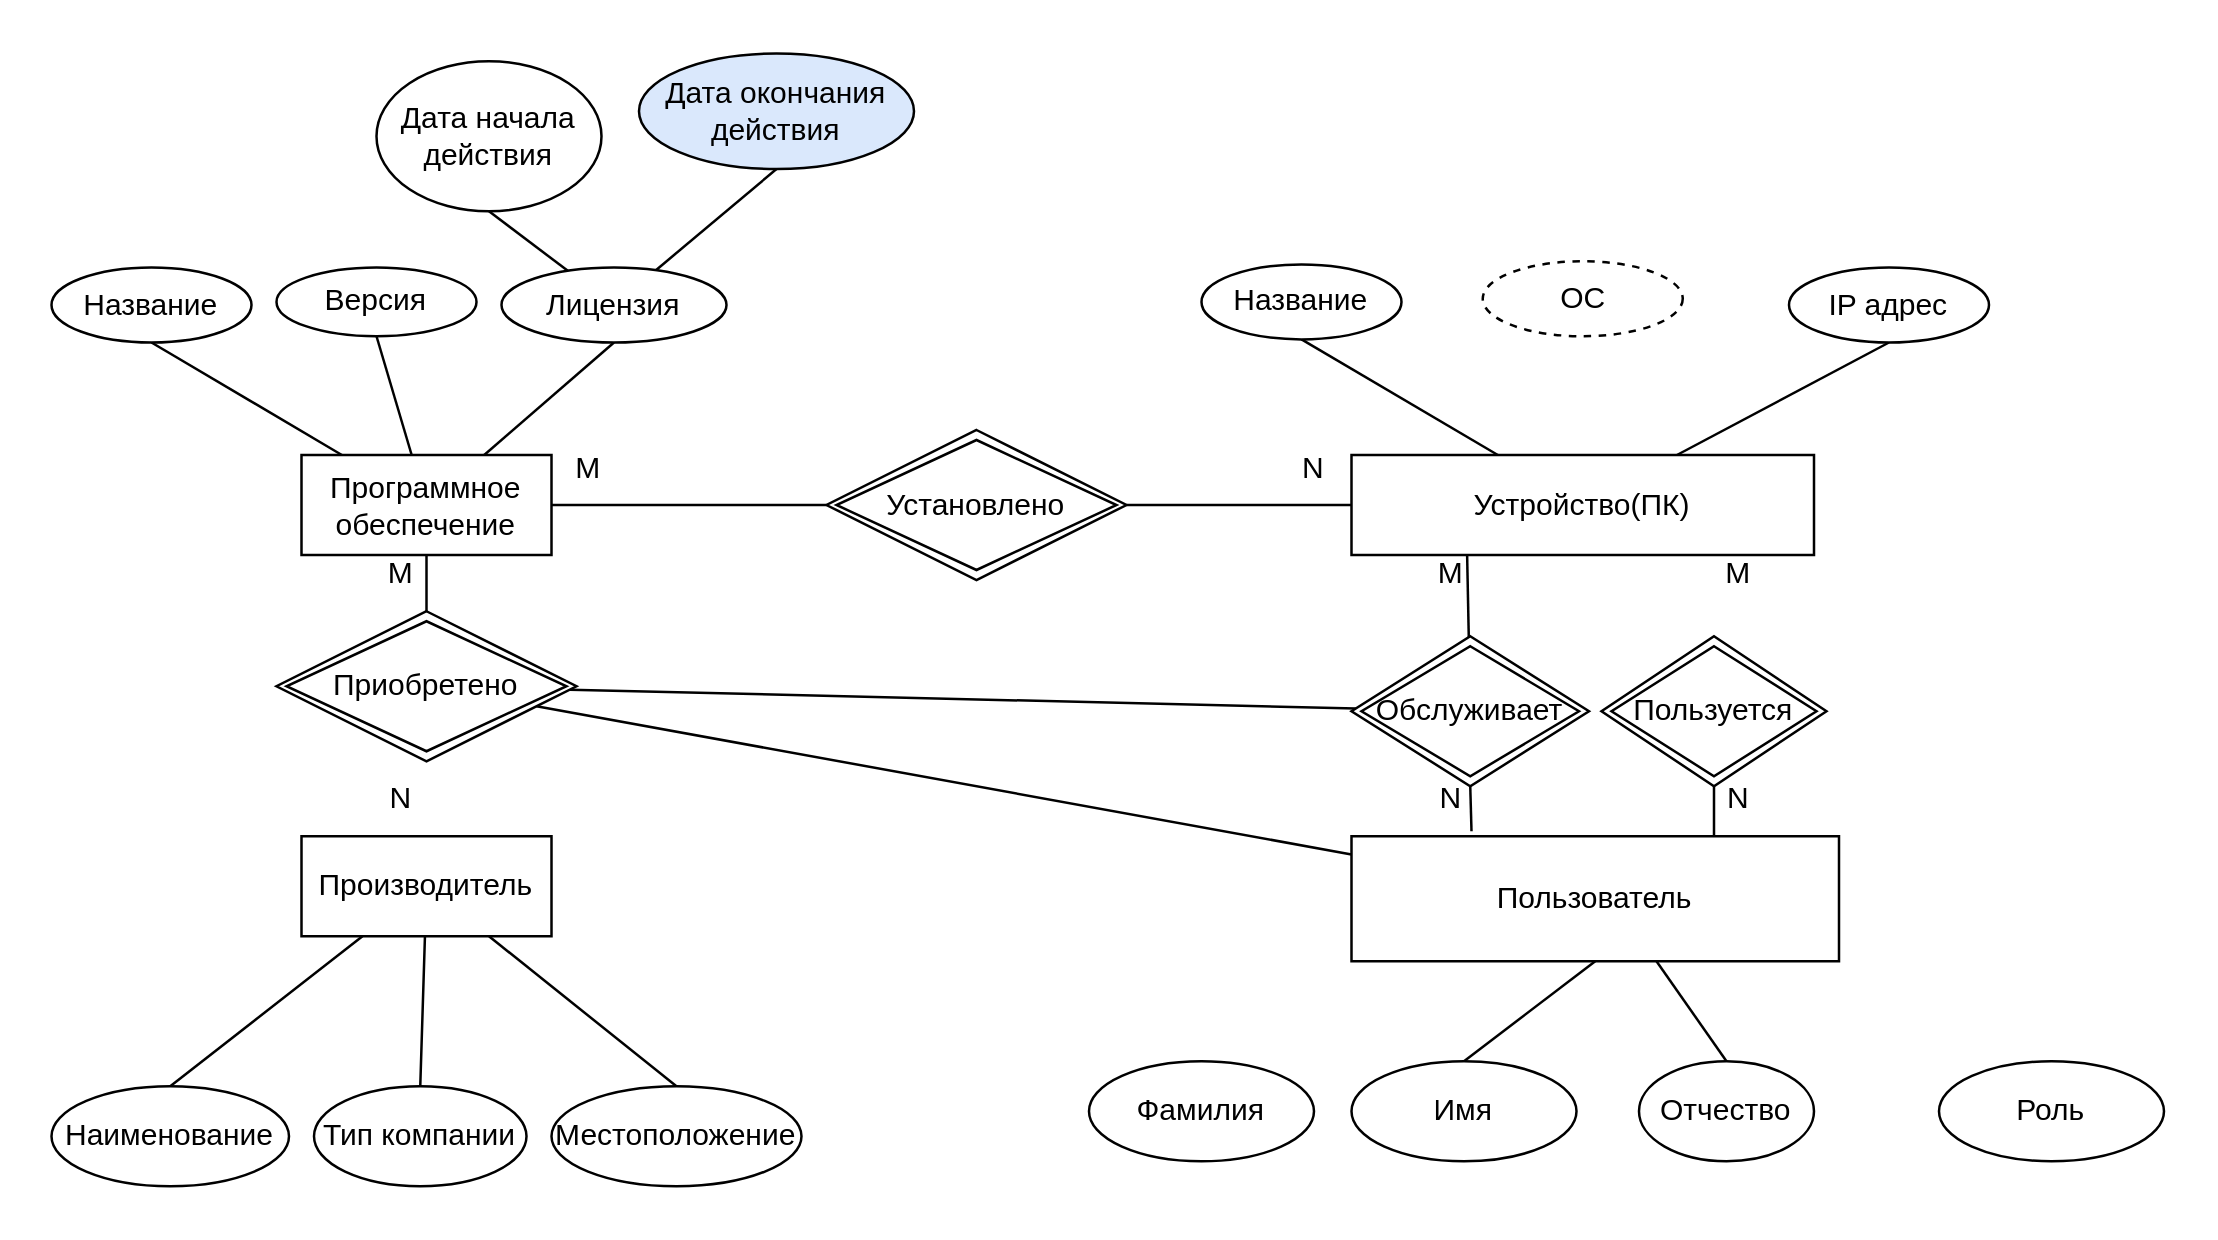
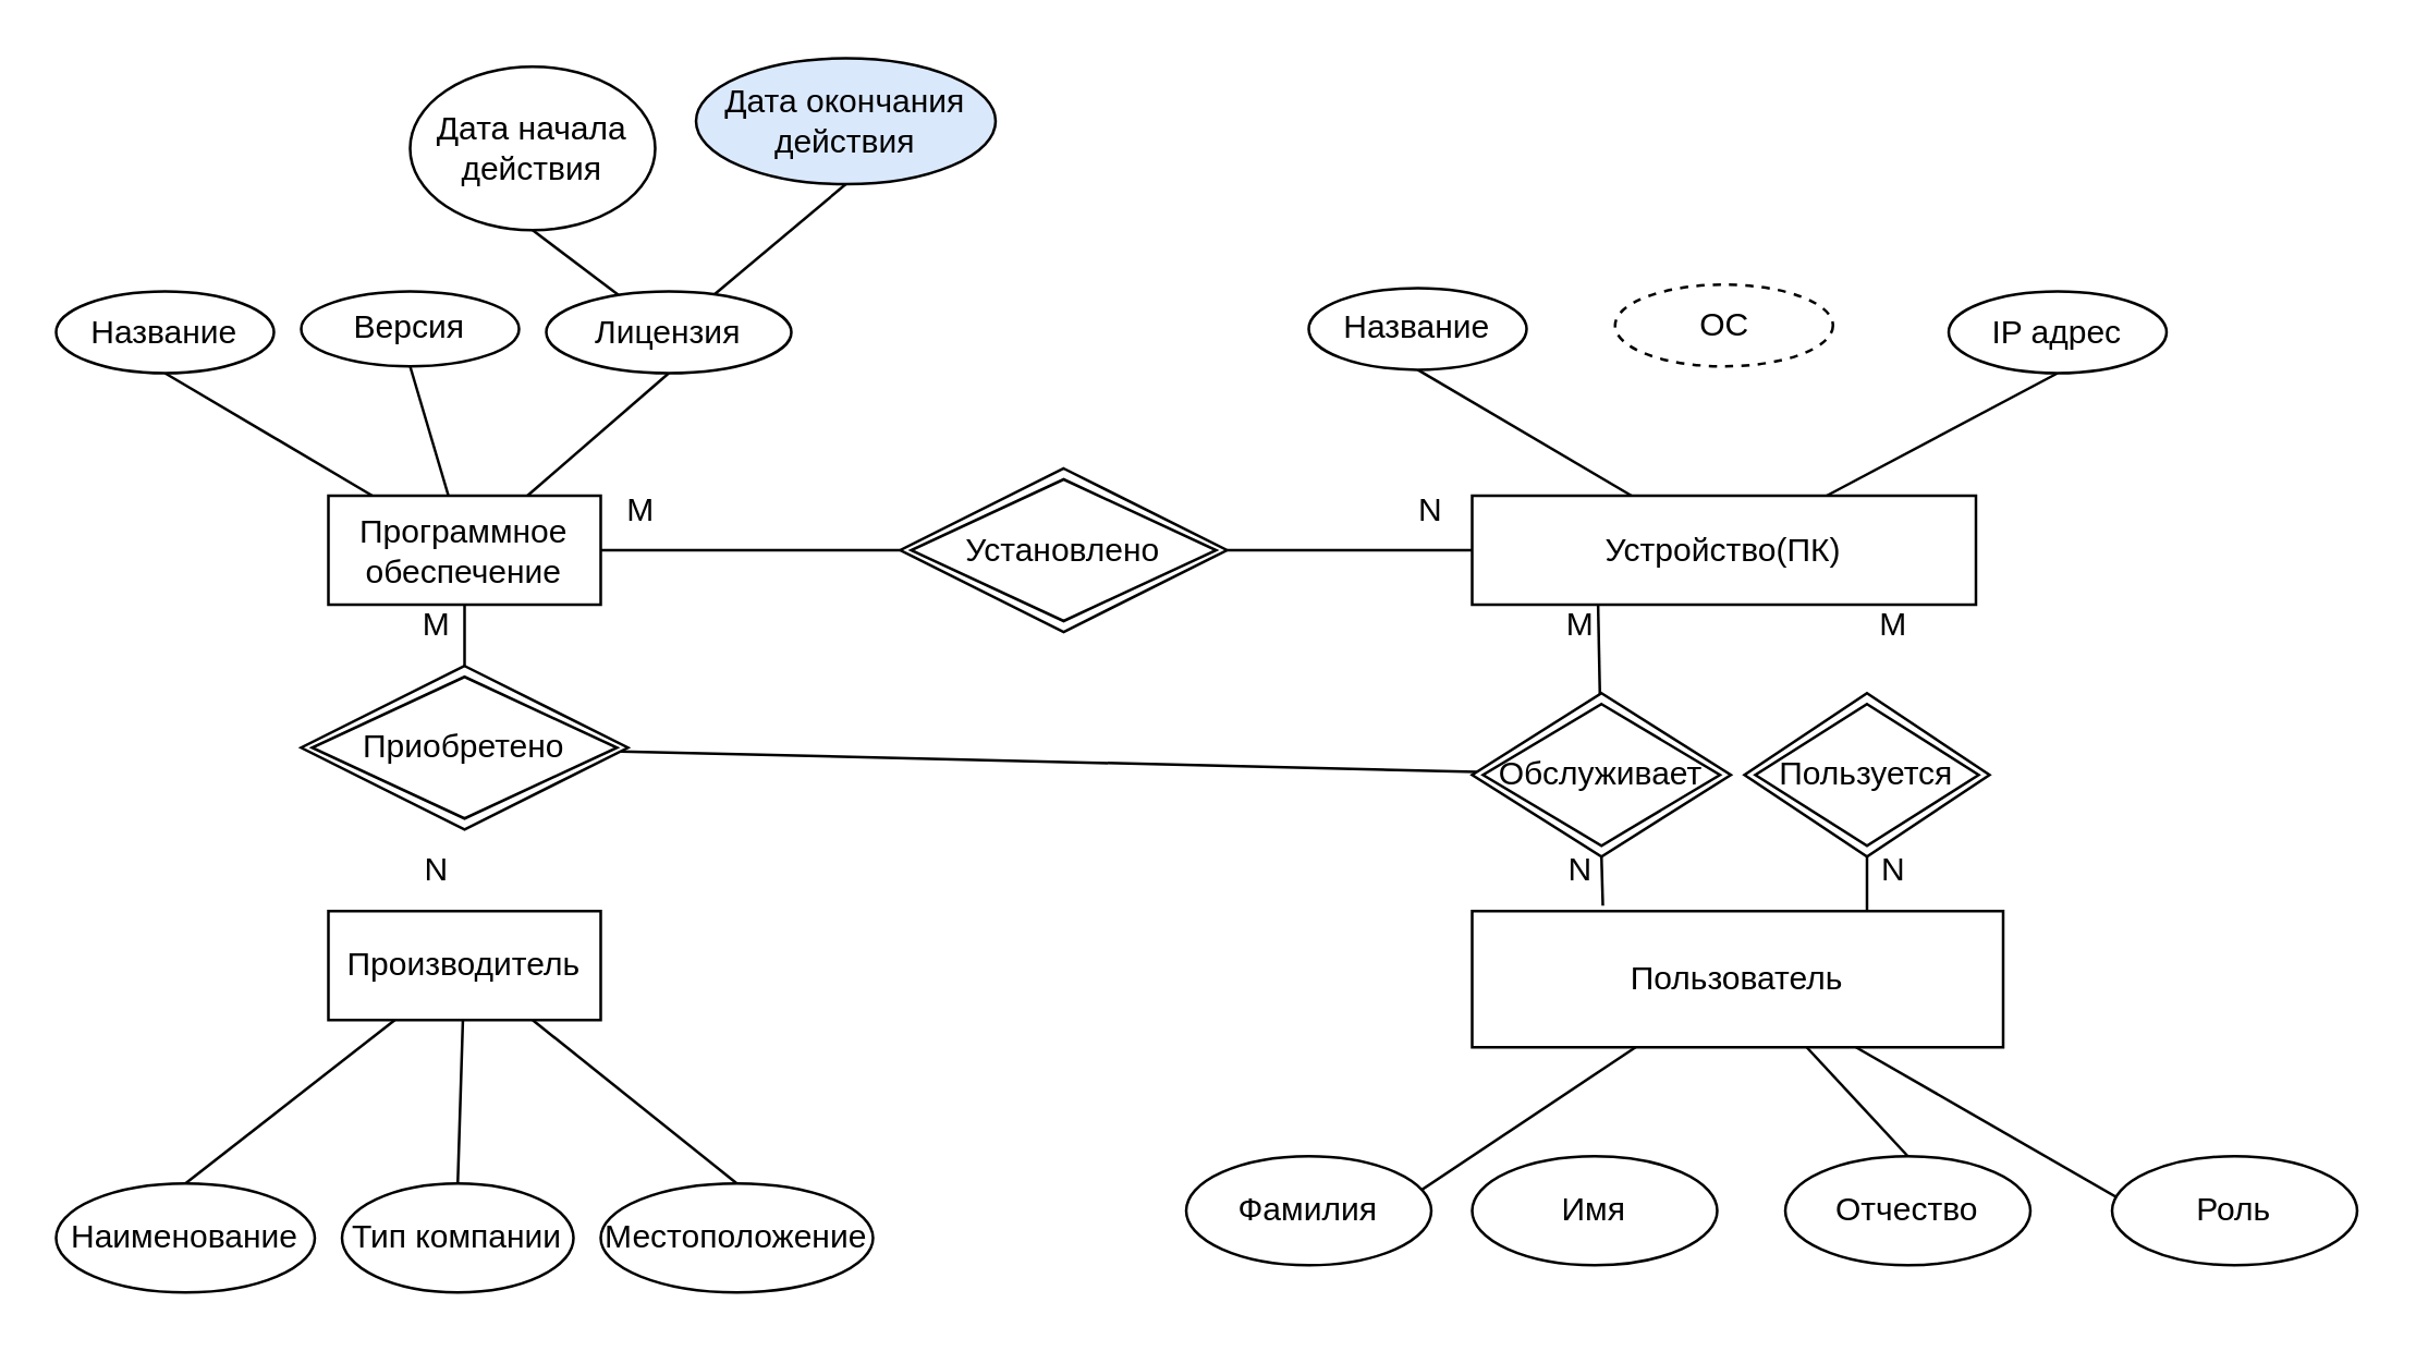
  <mxCell id="0" />
  <mxCell id="1" parent="0" />
  <mxCell id="2" style="rounded=0;orthogonalLoop=1;jettySize=auto;html=1;entryX=0.5;entryY=1;entryDx=0;entryDy=0;endArrow=none;endFill=0;" parent="1" source="7" target="8" edge="1"><mxGeometry relative="1" as="geometry" /></mxCell>
  <mxCell id="3" style="rounded=0;orthogonalLoop=1;jettySize=auto;html=1;entryX=0.5;entryY=1;entryDx=0;entryDy=0;endArrow=none;endFill=0;" parent="1" source="7" target="9" edge="1"><mxGeometry relative="1" as="geometry" /></mxCell>
  <mxCell id="4" style="rounded=0;orthogonalLoop=1;jettySize=auto;html=1;entryX=0.5;entryY=1;entryDx=0;entryDy=0;endArrow=none;endFill=0;" parent="1" source="7" target="12" edge="1"><mxGeometry relative="1" as="geometry" /></mxCell>
  <mxCell id="5" style="edgeStyle=orthogonalEdgeStyle;rounded=0;orthogonalLoop=1;jettySize=auto;html=1;entryX=0;entryY=0.5;entryDx=0;entryDy=0;endArrow=none;endFill=0;" parent="1" source="7" target="20" edge="1"><mxGeometry relative="1" as="geometry" /></mxCell>
  <mxCell id="6" style="rounded=0;orthogonalLoop=1;jettySize=auto;html=1;entryX=0.5;entryY=0;entryDx=0;entryDy=0;endArrow=none;endFill=0;" edge="1" parent="1" source="7" target="51"><mxGeometry relative="1" as="geometry" /></mxCell>
  <mxCell id="7" value="Программное обеспечение" style="whiteSpace=wrap;html=1;align=center;" parent="1" vertex="1"><mxGeometry x="120" y="181.5" width="100" height="40" as="geometry" /></mxCell>
  <mxCell id="8" value="Название" style="ellipse;whiteSpace=wrap;html=1;align=center;" parent="1" vertex="1"><mxGeometry x="20" y="106.5" width="80" height="30" as="geometry" /></mxCell>
  <mxCell id="9" value="Версия" style="ellipse;whiteSpace=wrap;html=1;align=center;" parent="1" vertex="1"><mxGeometry x="110" y="106.5" width="80" height="27.5" as="geometry" /></mxCell>
  <mxCell id="10" style="rounded=0;orthogonalLoop=1;jettySize=auto;html=1;entryX=0.5;entryY=1;entryDx=0;entryDy=0;endArrow=none;endFill=0;" edge="1" parent="1" source="12" target="21"><mxGeometry relative="1" as="geometry" /></mxCell>
  <mxCell id="11" style="rounded=0;orthogonalLoop=1;jettySize=auto;html=1;entryX=0.5;entryY=1;entryDx=0;entryDy=0;endArrow=none;endFill=0;" edge="1" parent="1" source="12" target="22"><mxGeometry relative="1" as="geometry" /></mxCell>
  <mxCell id="12" value="Лицензия" style="ellipse;whiteSpace=wrap;html=1;align=center;" parent="1" vertex="1"><mxGeometry x="200" y="106.5" width="90" height="30" as="geometry" /></mxCell>
  <mxCell id="13" style="rounded=0;orthogonalLoop=1;jettySize=auto;html=1;entryX=0.5;entryY=1;entryDx=0;entryDy=0;endArrow=none;endFill=0;" parent="1" source="15" target="16" edge="1"><mxGeometry relative="1" as="geometry" /></mxCell>
  <mxCell id="14" style="rounded=0;orthogonalLoop=1;jettySize=auto;html=1;entryX=0.5;entryY=1;entryDx=0;entryDy=0;endArrow=none;endFill=0;" parent="1" source="15" target="18" edge="1"><mxGeometry relative="1" as="geometry" /></mxCell>
  <mxCell id="15" value="Устройство(ПК)" style="whiteSpace=wrap;html=1;align=center;" parent="1" vertex="1"><mxGeometry x="540" y="181.5" width="185" height="40" as="geometry" /></mxCell>
  <mxCell id="16" value="Название" style="ellipse;whiteSpace=wrap;html=1;align=center;" parent="1" vertex="1"><mxGeometry x="480" y="105.25" width="80" height="30" as="geometry" /></mxCell>
  <mxCell id="17" value="ОС" style="ellipse;whiteSpace=wrap;html=1;align=center;dashed=1;" parent="1" vertex="1"><mxGeometry x="592.5" y="104" width="80" height="30" as="geometry" /></mxCell>
  <mxCell id="18" value="IP адрес" style="ellipse;whiteSpace=wrap;html=1;align=center;" parent="1" vertex="1"><mxGeometry x="715" y="106.5" width="80" height="30" as="geometry" /></mxCell>
  <mxCell id="19" style="edgeStyle=orthogonalEdgeStyle;rounded=0;orthogonalLoop=1;jettySize=auto;html=1;entryX=0;entryY=0.5;entryDx=0;entryDy=0;endArrow=none;endFill=0;" parent="1" source="20" target="15" edge="1"><mxGeometry relative="1" as="geometry" /></mxCell>
  <mxCell id="20" value="Установлено" style="shape=rhombus;double=1;perimeter=rhombusPerimeter;whiteSpace=wrap;html=1;align=center;" parent="1" vertex="1"><mxGeometry x="330" y="171.5" width="120" height="60" as="geometry" /></mxCell>
  <mxCell id="21" value="Дата начала действия" style="ellipse;whiteSpace=wrap;html=1;align=center;" vertex="1" parent="1"><mxGeometry x="150" y="24" width="90" height="60" as="geometry" /></mxCell>
  <mxCell id="22" value="Дата окончания действия" style="ellipse;whiteSpace=wrap;html=1;align=center;fillColor=#dae8fc;" vertex="1" parent="1"><mxGeometry x="255" y="20.88" width="110" height="46.25" as="geometry" /></mxCell>
- <mxCell id="23" style="rounded=0;orthogonalLoop=1;jettySize=auto;html=1;endArrow=none;endFill=0;" edge="1" parent="1" source="29" target="51"><mxGeometry relative="1" as="geometry" /></mxCell>
+ <mxCell id="23" style="rounded=0;orthogonalLoop=1;jettySize=auto;html=1;entryX=0.5;entryY=1;entryDx=0;entryDy=0;endArrow=none;endFill=0;" edge="1" parent="1" source="29" target="30"><mxGeometry relative="1" as="geometry" /></mxCell>
+ <mxCell id="24" style="rounded=0;orthogonalLoop=1;jettySize=auto;html=1;entryX=0.5;entryY=1;entryDx=0;entryDy=0;endArrow=none;endFill=0;" edge="1" parent="1" source="29" target="31"><mxGeometry relative="1" as="geometry" /></mxCell>
  <mxCell id="25" style="rounded=0;orthogonalLoop=1;jettySize=auto;html=1;entryX=0.5;entryY=1;entryDx=0;entryDy=0;endArrow=none;endFill=0;" edge="1" parent="1" target="33"><mxGeometry relative="1" as="geometry"><mxPoint x="588" y="332" as="sourcePoint" /></mxGeometry></mxCell>
  <mxCell id="26" style="edgeStyle=orthogonalEdgeStyle;rounded=0;orthogonalLoop=1;jettySize=auto;html=1;exitX=0.75;exitY=0;exitDx=0;exitDy=0;entryX=0.5;entryY=1;entryDx=0;entryDy=0;endArrow=none;endFill=0;" edge="1" parent="1" source="29" target="34"><mxGeometry relative="1" as="geometry" /></mxCell>
- <mxCell id="27" style="rounded=0;orthogonalLoop=1;jettySize=auto;html=1;exitX=0.5;exitY=1;exitDx=0;exitDy=0;entryX=0.5;entryY=0;entryDx=0;entryDy=0;endArrow=none;endFill=0;" edge="1" parent="1" source="29" target="41"><mxGeometry relative="1" as="geometry" /></mxCell>
  <mxCell id="28" style="rounded=0;orthogonalLoop=1;jettySize=auto;html=1;exitX=0.612;exitY=0.924;exitDx=0;exitDy=0;entryX=0.5;entryY=0;entryDx=0;entryDy=0;endArrow=none;endFill=0;exitPerimeter=0;" edge="1" parent="1" source="29" target="42"><mxGeometry relative="1" as="geometry" /></mxCell>
  <mxCell id="29" value="Пользователь" style="rounded=0;whiteSpace=wrap;html=1;" vertex="1" parent="1"><mxGeometry x="540" y="334" width="195" height="50" as="geometry" /></mxCell>
  <mxCell id="30" value="Фамилия" style="ellipse;whiteSpace=wrap;html=1;align=center;" vertex="1" parent="1"><mxGeometry x="435" y="424" width="90" height="40" as="geometry" /></mxCell>
  <mxCell id="31" value="Роль" style="ellipse;whiteSpace=wrap;html=1;align=center;" vertex="1" parent="1"><mxGeometry x="775" y="424" width="90" height="40" as="geometry" /></mxCell>
  <mxCell id="32" style="rounded=0;orthogonalLoop=1;jettySize=auto;html=1;entryX=0.25;entryY=1;entryDx=0;entryDy=0;endArrow=none;endFill=0;" edge="1" parent="1" source="33" target="15"><mxGeometry relative="1" as="geometry" /></mxCell>
  <mxCell id="33" value="Обслуживает" style="shape=rhombus;double=1;perimeter=rhombusPerimeter;whiteSpace=wrap;html=1;align=center;" vertex="1" parent="1"><mxGeometry x="540" y="254" width="95" height="60" as="geometry" /></mxCell>
  <mxCell id="34" value="Пользуется" style="shape=rhombus;double=1;perimeter=rhombusPerimeter;whiteSpace=wrap;html=1;align=center;" vertex="1" parent="1"><mxGeometry x="640" y="254" width="90" height="60" as="geometry" /></mxCell>
  <mxCell id="35" value="M" style="text;strokeColor=none;align=center;fillColor=none;html=1;verticalAlign=middle;whiteSpace=wrap;rounded=0;" vertex="1" parent="1"><mxGeometry x="550" y="214" width="60" height="30" as="geometry" /></mxCell>
  <mxCell id="36" value="N" style="text;strokeColor=none;align=center;fillColor=none;html=1;verticalAlign=middle;whiteSpace=wrap;rounded=0;" vertex="1" parent="1"><mxGeometry x="550" y="304" width="60" height="30" as="geometry" /></mxCell>
  <mxCell id="37" value="M" style="text;strokeColor=none;align=center;fillColor=none;html=1;verticalAlign=middle;whiteSpace=wrap;rounded=0;" vertex="1" parent="1"><mxGeometry x="665" y="214" width="60" height="30" as="geometry" /></mxCell>
  <mxCell id="38" value="N" style="text;strokeColor=none;align=center;fillColor=none;html=1;verticalAlign=middle;whiteSpace=wrap;rounded=0;" vertex="1" parent="1"><mxGeometry x="665" y="304" width="60" height="30" as="geometry" /></mxCell>
  <mxCell id="39" value="M" style="text;strokeColor=none;align=center;fillColor=none;html=1;verticalAlign=middle;whiteSpace=wrap;rounded=0;" vertex="1" parent="1"><mxGeometry x="205" y="171.5" width="60" height="30" as="geometry" /></mxCell>
  <mxCell id="40" value="N" style="text;strokeColor=none;align=center;fillColor=none;html=1;verticalAlign=middle;whiteSpace=wrap;rounded=0;" vertex="1" parent="1"><mxGeometry x="495" y="171.5" width="60" height="30" as="geometry" /></mxCell>
  <mxCell id="41" value="Имя" style="ellipse;whiteSpace=wrap;html=1;align=center;" vertex="1" parent="1"><mxGeometry x="540" y="424" width="90" height="40" as="geometry" /></mxCell>
- <mxCell id="42" value="Отчество" style="ellipse;whiteSpace=wrap;html=1;align=center;" vertex="1" parent="1"><mxGeometry x="655" y="424" width="70" height="40" as="geometry" /></mxCell>
+ <mxCell id="42" value="Отчество" style="ellipse;whiteSpace=wrap;html=1;align=center;" vertex="1" parent="1"><mxGeometry x="655" y="424" width="90" height="40" as="geometry" /></mxCell>
  <mxCell id="43" style="rounded=0;orthogonalLoop=1;jettySize=auto;html=1;entryX=0.5;entryY=0;entryDx=0;entryDy=0;endArrow=none;endFill=0;" edge="1" parent="1" source="46" target="47"><mxGeometry relative="1" as="geometry" /></mxCell>
  <mxCell id="44" style="rounded=0;orthogonalLoop=1;jettySize=auto;html=1;entryX=0.5;entryY=0;entryDx=0;entryDy=0;endArrow=none;endFill=0;" edge="1" parent="1" source="46" target="48"><mxGeometry relative="1" as="geometry" /></mxCell>
  <mxCell id="45" style="rounded=0;orthogonalLoop=1;jettySize=auto;html=1;exitX=0.75;exitY=1;exitDx=0;exitDy=0;entryX=0.5;entryY=0;entryDx=0;entryDy=0;endArrow=none;endFill=0;" edge="1" parent="1" source="46" target="49"><mxGeometry relative="1" as="geometry" /></mxCell>
  <mxCell id="46" value="Производитель" style="whiteSpace=wrap;html=1;align=center;" vertex="1" parent="1"><mxGeometry x="120" y="334" width="100" height="40" as="geometry" /></mxCell>
  <mxCell id="47" value="Наименование" style="ellipse;whiteSpace=wrap;html=1;align=center;" vertex="1" parent="1"><mxGeometry x="20" y="434" width="95" height="40" as="geometry" /></mxCell>
  <mxCell id="48" value="Тип компании" style="ellipse;whiteSpace=wrap;html=1;align=center;" vertex="1" parent="1"><mxGeometry x="125" y="434" width="85" height="40" as="geometry" /></mxCell>
  <mxCell id="49" value="Местоположение" style="ellipse;whiteSpace=wrap;html=1;align=center;" vertex="1" parent="1"><mxGeometry x="220" y="434" width="100" height="40" as="geometry" /></mxCell>
  <mxCell id="50" style="rounded=0;orthogonalLoop=1;jettySize=auto;html=1;endArrow=none;endFill=0;" edge="1" parent="1" source="51" target="33"><mxGeometry relative="1" as="geometry" /></mxCell>
  <mxCell id="51" value="Приобретено" style="shape=rhombus;double=1;perimeter=rhombusPerimeter;whiteSpace=wrap;html=1;align=center;" vertex="1" parent="1"><mxGeometry x="110" y="244" width="120" height="60" as="geometry" /></mxCell>
  <mxCell id="52" value="M" style="text;strokeColor=none;align=center;fillColor=none;html=1;verticalAlign=middle;whiteSpace=wrap;rounded=0;" vertex="1" parent="1"><mxGeometry x="130" y="214" width="60" height="30" as="geometry" /></mxCell>
  <mxCell id="53" value="N" style="text;strokeColor=none;align=center;fillColor=none;html=1;verticalAlign=middle;whiteSpace=wrap;rounded=0;" vertex="1" parent="1"><mxGeometry x="130" y="304" width="60" height="30" as="geometry" /></mxCell>
